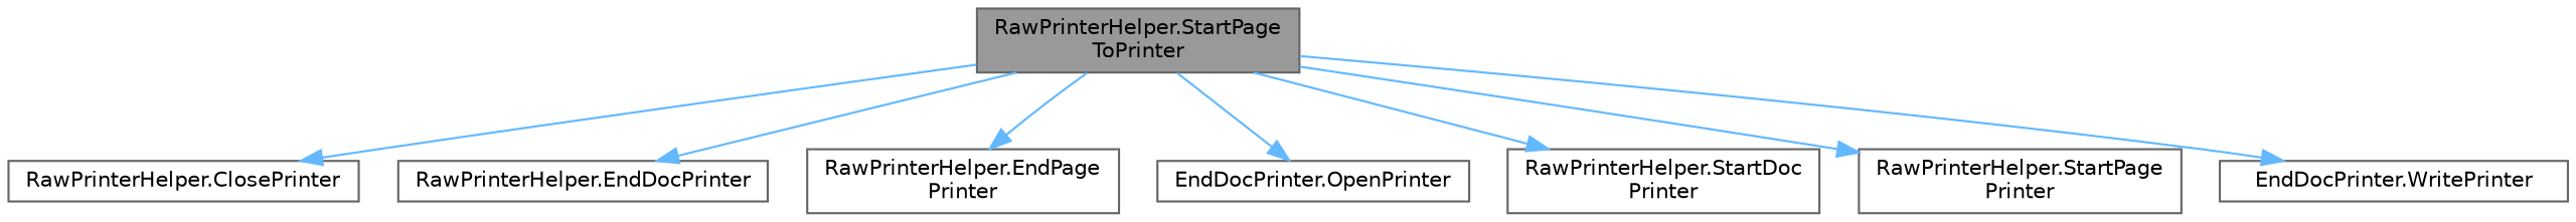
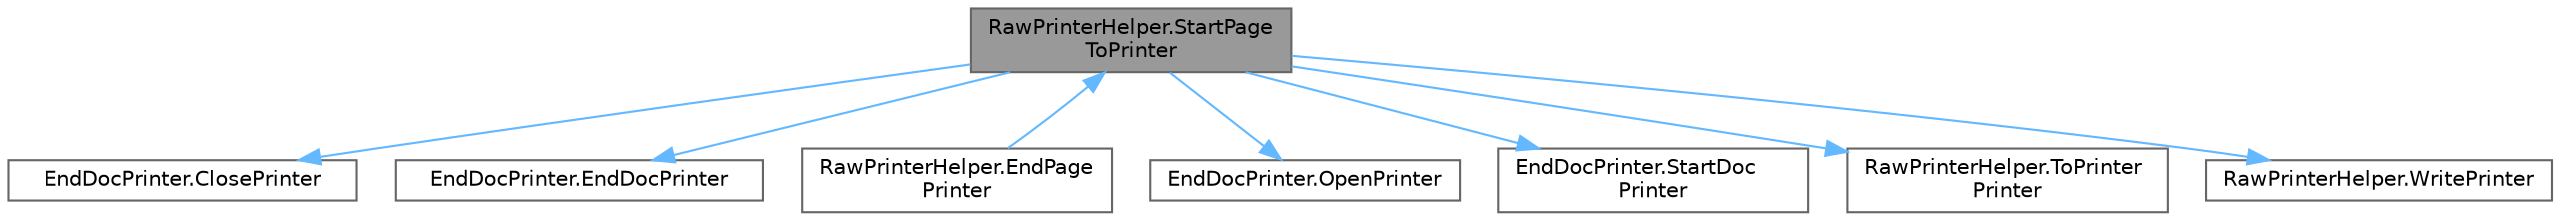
  digraph {
    rankdir=TB
    node [color=grey40 fillcolor=white fontname=Helvetica fontsize=10 shape=box style=filled]
    edge [color=steelblue1 fontname=Helvetica fontsize=10 labelfontname=Helvetica labelfontsize=10 style=solid]
    n1 [color=gray40 fillcolor=grey60 fontcolor=black height=0.2 label="RawPrinterHelper.StartPage\lToPrinter" width=0.4]
-   n2 [height=0.2 label="RawPrinterHelper.ClosePrinter" width=0.4]
-   n3 [height=0.2 label="RawPrinterHelper.EndDocPrinter" width=0.4]
+   n2 [height=0.2 label="EndDocPrinter.ClosePrinter" width=0.4]
+   n3 [height=0.2 label="EndDocPrinter.EndDocPrinter" width=0.4]
    n4 [height=0.2 label="RawPrinterHelper.EndPage\lPrinter" width=0.4]
    n5 [height=0.2 label="EndDocPrinter.OpenPrinter" width=0.4]
-   n6 [height=0.2 label="RawPrinterHelper.StartDoc\lPrinter" width=0.4]
-   n7 [height=0.2 label="RawPrinterHelper.StartPage\lPrinter" width=0.4]
-   n8 [height=0.2 label="EndDocPrinter.WritePrinter" width=0.4]
+   n6 [height=0.2 label="EndDocPrinter.StartDoc\lPrinter" width=0.4]
+   n7 [height=0.2 label="RawPrinterHelper.ToPrinter\lPrinter" width=0.4]
+   n8 [height=0.2 label="RawPrinterHelper.WritePrinter" width=0.4]
    n1 -> n2
    n1 -> n3
-   n1 -> n4
+   n4 -> n1
    n1 -> n5
    n1 -> n6
    n1 -> n7
    n1 -> n8
  }
